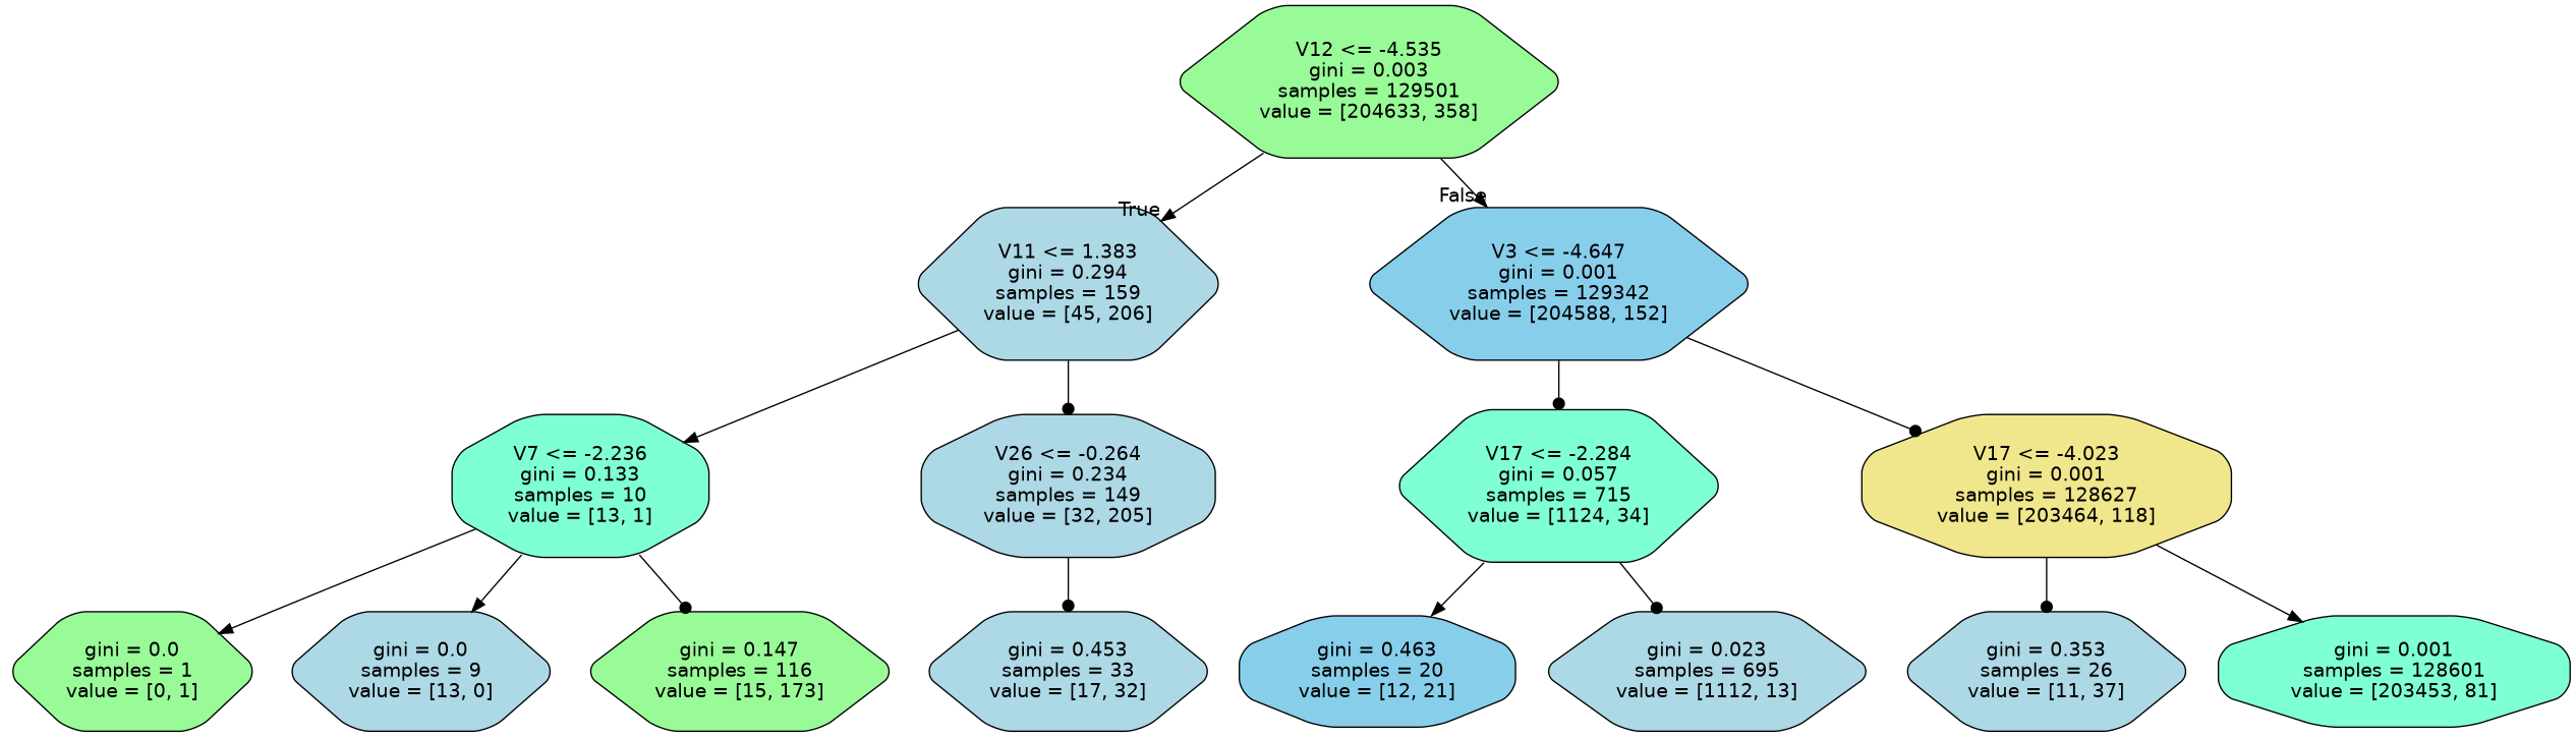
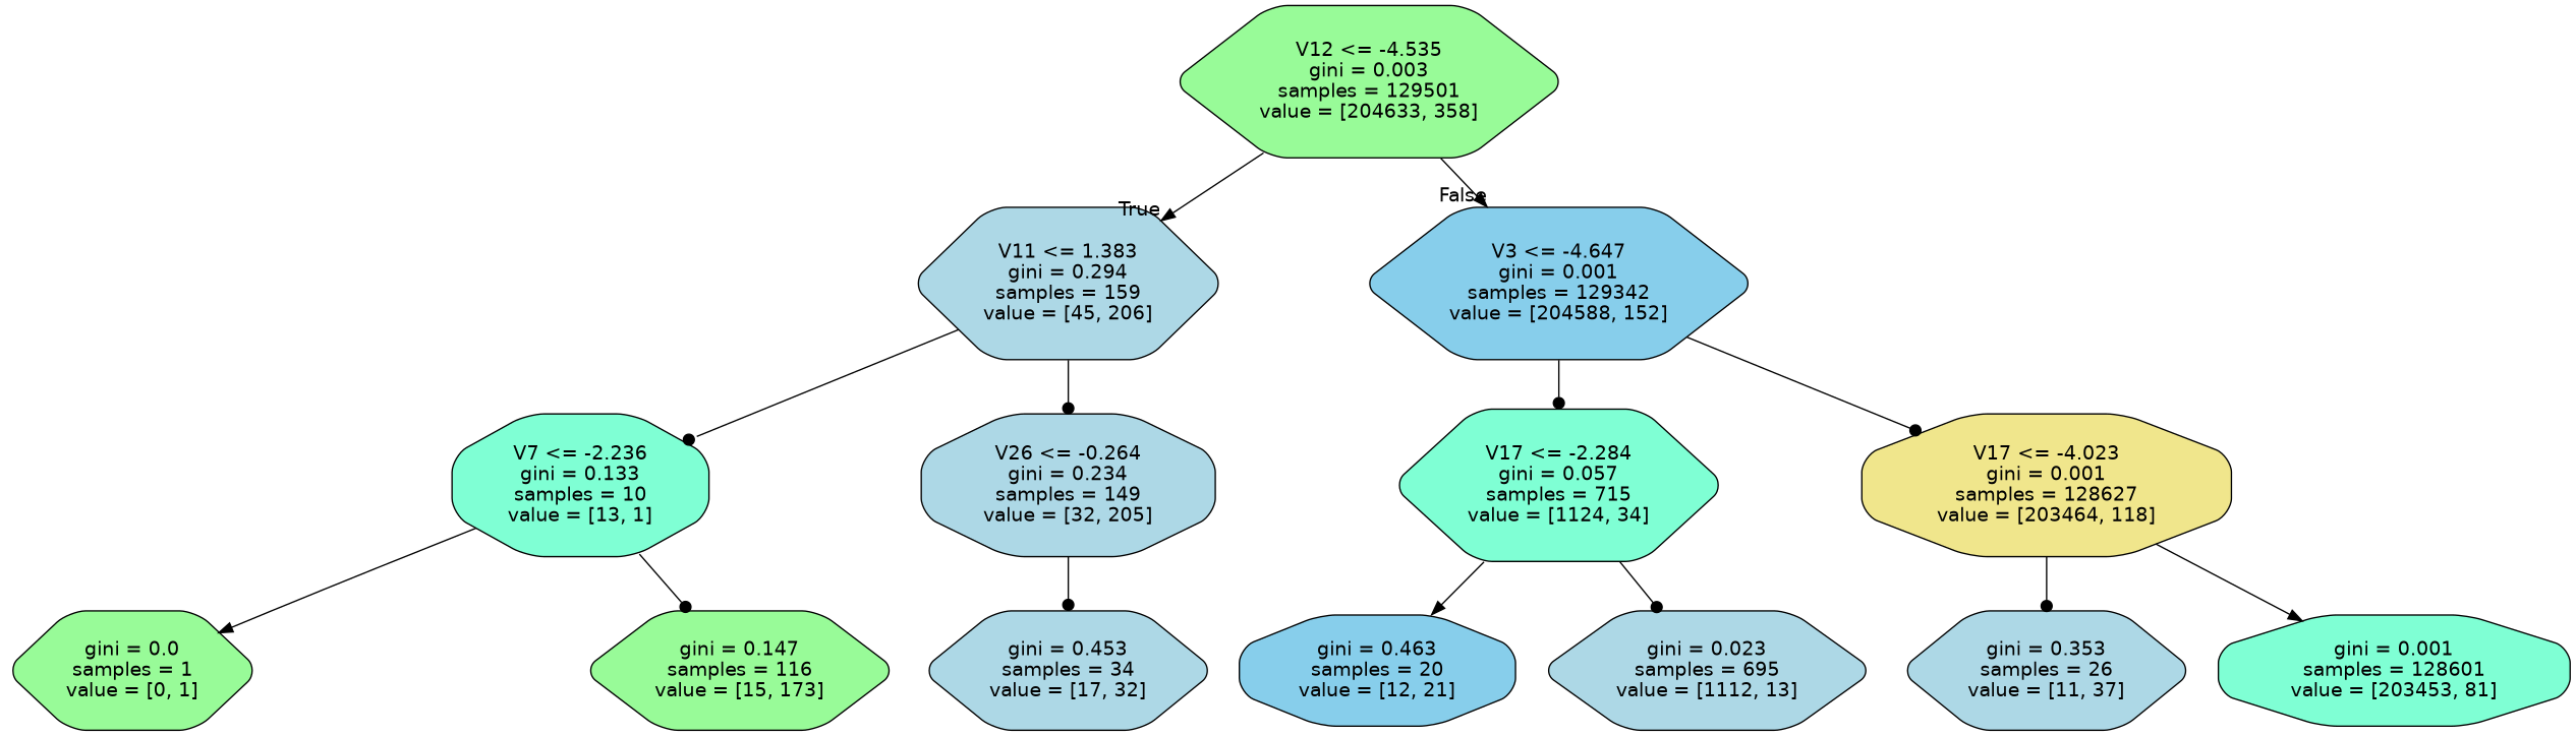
  digraph {
    node [color=black fillcolor=lightblue fontname=helvetica shape=hexagon style="filled, rounded"]
    edge [arrowhead=normal fontname=helvetica]
    n1 [fillcolor=palegreen label="V12 <= -4.535\ngini = 0.003\nsamples = 129501\nvalue = [204633, 358]"]
    n2 [label="V11 <= 1.383\ngini = 0.294\nsamples = 159\nvalue = [45, 206]"]
    n3 [fillcolor=skyblue label="V3 <= -4.647\ngini = 0.001\nsamples = 129342\nvalue = [204588, 152]"]
    n4 [fillcolor=aquamarine label="V7 <= -2.236\ngini = 0.133\nsamples = 10\nvalue = [13, 1]" shape=octagon]
    n5 [label="V26 <= -0.264\ngini = 0.234\nsamples = 149\nvalue = [32, 205]" shape=octagon]
    n6 [fillcolor=aquamarine label="V17 <= -2.284\ngini = 0.057\nsamples = 715\nvalue = [1124, 34]"]
    n7 [fillcolor=khaki label="V17 <= -4.023\ngini = 0.001\nsamples = 128627\nvalue = [203464, 118]" shape=octagon]
    n8 [fillcolor=palegreen label="gini = 0.0\nsamples = 1\nvalue = [0, 1]"]
-   n9 [label="gini = 0.0\nsamples = 9\nvalue = [13, 0]"]
    n10 [fillcolor=palegreen label="gini = 0.147\nsamples = 116\nvalue = [15, 173]"]
-   n11 [label="gini = 0.453\nsamples = 33\nvalue = [17, 32]"]
+   n11 [label="gini = 0.453\nsamples = 34\nvalue = [17, 32]"]
    n12 [fillcolor=skyblue label="gini = 0.463\nsamples = 20\nvalue = [12, 21]" shape=octagon]
    n13 [label="gini = 0.023\nsamples = 695\nvalue = [1112, 13]"]
    n14 [label="gini = 0.353\nsamples = 26\nvalue = [11, 37]"]
    n15 [fillcolor=aquamarine label="gini = 0.001\nsamples = 128601\nvalue = [203453, 81]" shape=octagon]
    n1 -> n2 [headlabel=True labelangle=45 labeldistance=2.5]
    n1 -> n3 [headlabel=False labelangle=-45 labeldistance=2.5]
-   n2 -> n4
+   n2 -> n4 [arrowhead=dot]
    n2 -> n5 [arrowhead=dot]
    n3 -> n6 [arrowhead=dot]
    n3 -> n7 [arrowhead=dot]
    n4 -> n8
-   n4 -> n9
    n4 -> n10 [arrowhead=dot]
    n5 -> n11 [arrowhead=dot]
    n6 -> n12
    n6 -> n13 [arrowhead=dot]
    n7 -> n14 [arrowhead=dot]
    n7 -> n15
  }
